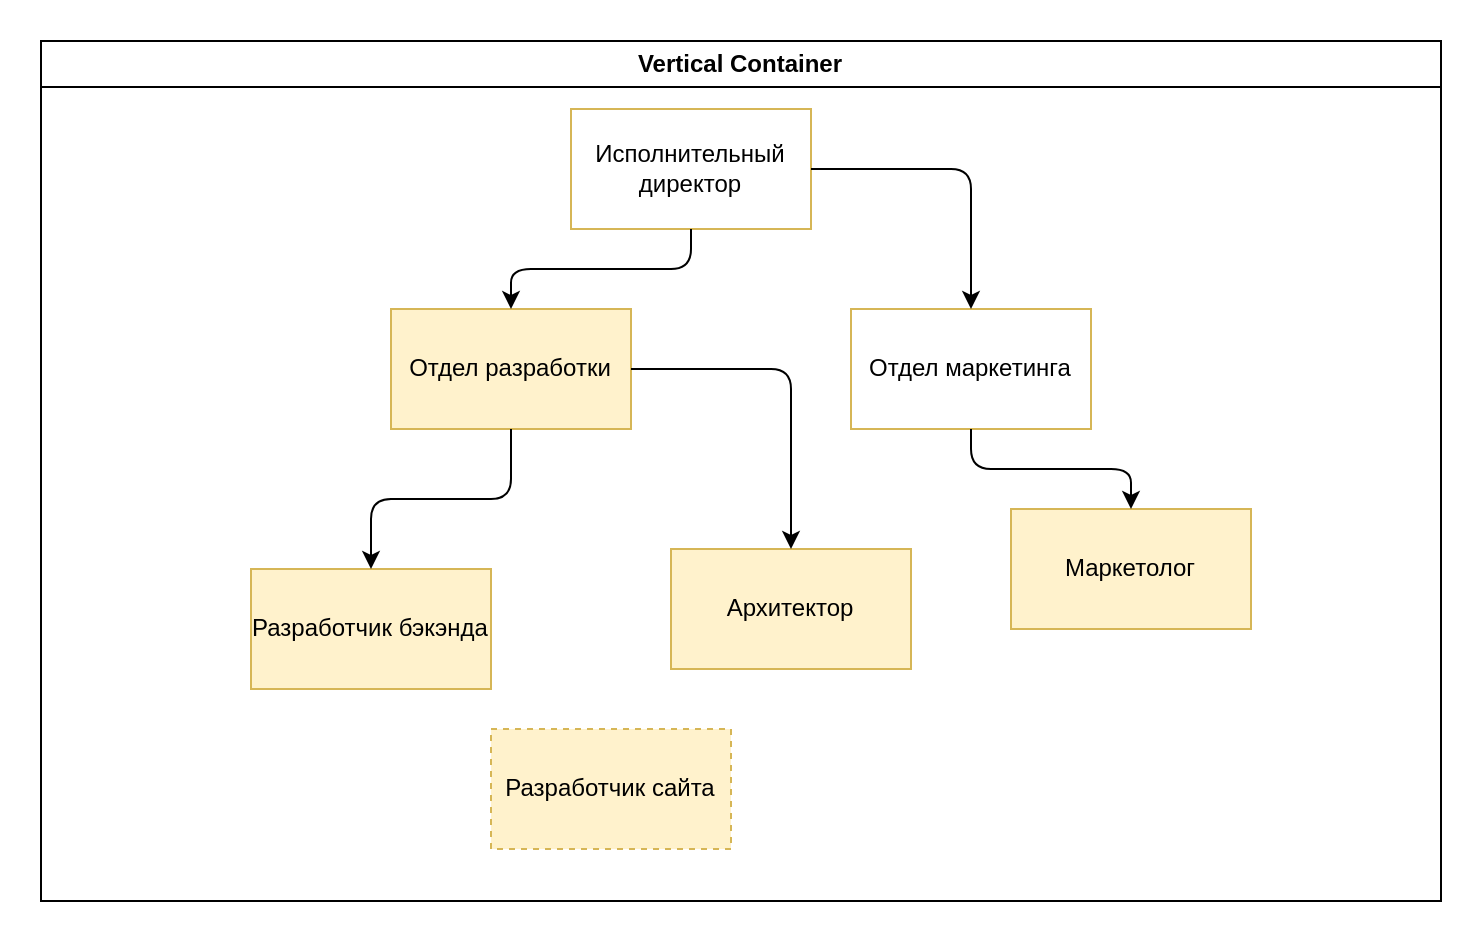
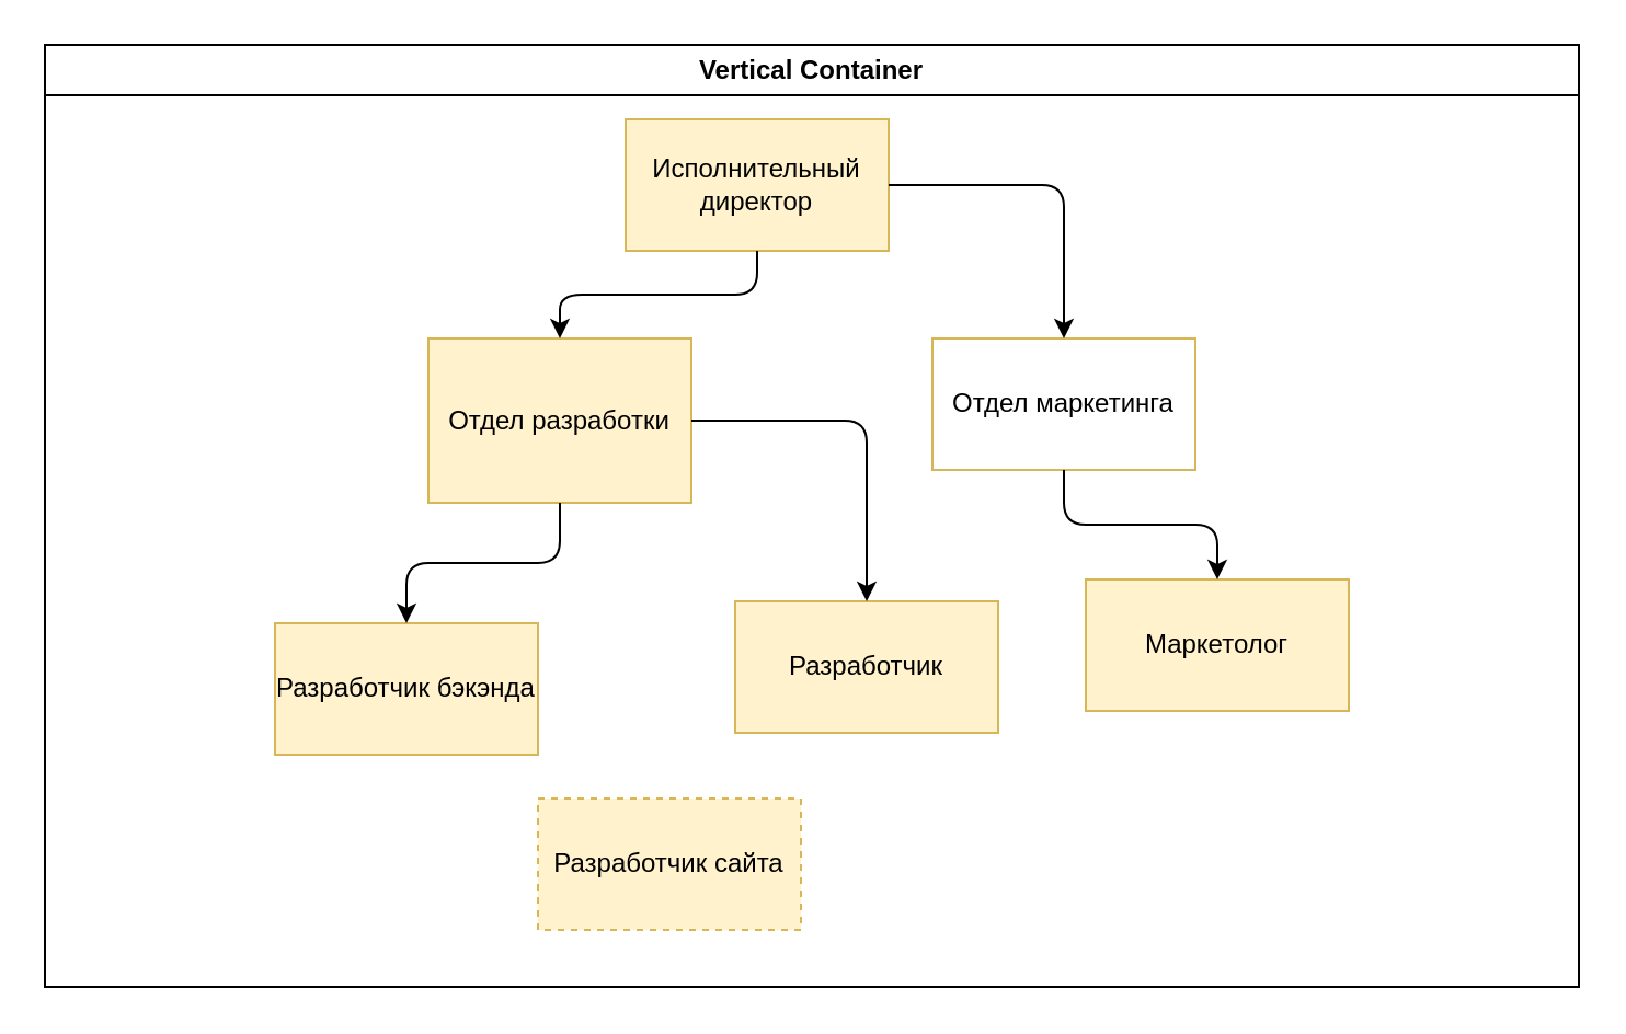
  <mxCell id="0" />
  <mxCell id="1" parent="0" />
  <mxCell id="2" value="Vertical Container" style="swimlane;whiteSpace=wrap;html=1;swimlaneFillColor=default;" vertex="1" parent="1"><mxGeometry x="20" y="20" width="700" height="430" as="geometry" /></mxCell>
- <mxCell id="3" value="Исполнительный директор" style="rounded=0;whiteSpace=wrap;html=1;fillColor=#ffffff;strokeColor=#d6b656;" vertex="1" parent="2"><mxGeometry x="265" y="34" width="120" height="60" as="geometry" /></mxCell>
- <mxCell id="4" value="Отдел разработки" style="rounded=0;whiteSpace=wrap;html=1;fillColor=#fff2cc;strokeColor=#d6b656;" vertex="1" parent="2"><mxGeometry x="175" y="134" width="120" height="60" as="geometry" /></mxCell>
+ <mxCell id="3" value="Исполнительный директор" style="rounded=0;whiteSpace=wrap;html=1;fillColor=#fff2cc;strokeColor=#d6b656;" vertex="1" parent="2"><mxGeometry x="265" y="34" width="120" height="60" as="geometry" /></mxCell>
+ <mxCell id="4" value="Отдел разработки" style="rounded=0;whiteSpace=wrap;html=1;fillColor=#fff2cc;strokeColor=#d6b656;" vertex="1" parent="2"><mxGeometry x="175" y="134" width="120" height="75" as="geometry" /></mxCell>
  <mxCell id="5" style="edgeStyle=orthogonalEdgeStyle;html=1;" edge="1" parent="2" source="3" target="4"><mxGeometry relative="1" as="geometry" /></mxCell>
  <mxCell id="6" value="Отдел маркетинга" style="rounded=0;whiteSpace=wrap;html=1;fillColor=#ffffff;strokeColor=#d6b656;" vertex="1" parent="2"><mxGeometry x="405" y="134" width="120" height="60" as="geometry" /></mxCell>
  <mxCell id="7" style="edgeStyle=orthogonalEdgeStyle;html=1;entryX=0.5;entryY=0;entryDx=0;entryDy=0;" edge="1" parent="2" source="3" target="6"><mxGeometry relative="1" as="geometry" /></mxCell>
  <mxCell id="8" value="Разработчик бэкэнда" style="rounded=0;whiteSpace=wrap;html=1;fillColor=#fff2cc;strokeColor=#d6b656;" vertex="1" parent="2"><mxGeometry x="105" y="264" width="120" height="60" as="geometry" /></mxCell>
  <mxCell id="9" style="edgeStyle=orthogonalEdgeStyle;html=1;" edge="1" parent="2" source="4" target="8"><mxGeometry relative="1" as="geometry" /></mxCell>
  <mxCell id="10" value="Разработчик сайта" style="rounded=0;whiteSpace=wrap;html=1;fillColor=#fff2cc;strokeColor=#d6b656;dashed=1;" vertex="1" parent="2"><mxGeometry x="225" y="344" width="120" height="60" as="geometry" /></mxCell>
- <mxCell id="11" value="Маркетолог" style="rounded=0;whiteSpace=wrap;html=1;fillColor=#fff2cc;strokeColor=#d6b656;" vertex="1" parent="2"><mxGeometry x="485" y="234" width="120" height="60" as="geometry" /></mxCell>
+ <mxCell id="11" value="Маркетолог" style="rounded=0;whiteSpace=wrap;html=1;fillColor=#fff2cc;strokeColor=#d6b656;" vertex="1" parent="2"><mxGeometry x="475" y="244" width="120" height="60" as="geometry" /></mxCell>
  <mxCell id="12" style="edgeStyle=orthogonalEdgeStyle;html=1;" edge="1" parent="2" source="6" target="11"><mxGeometry relative="1" as="geometry" /></mxCell>
- <mxCell id="13" value="Архитектор" style="rounded=0;whiteSpace=wrap;html=1;fillColor=#fff2cc;strokeColor=#d6b656;" vertex="1" parent="2"><mxGeometry x="315" y="254" width="120" height="60" as="geometry" /></mxCell>
+ <mxCell id="13" value="Разработчик" style="rounded=0;whiteSpace=wrap;html=1;fillColor=#fff2cc;strokeColor=#d6b656;" vertex="1" parent="2"><mxGeometry x="315" y="254" width="120" height="60" as="geometry" /></mxCell>
  <mxCell id="14" style="edgeStyle=orthogonalEdgeStyle;html=1;" edge="1" parent="2" source="4" target="13"><mxGeometry relative="1" as="geometry" /></mxCell>
